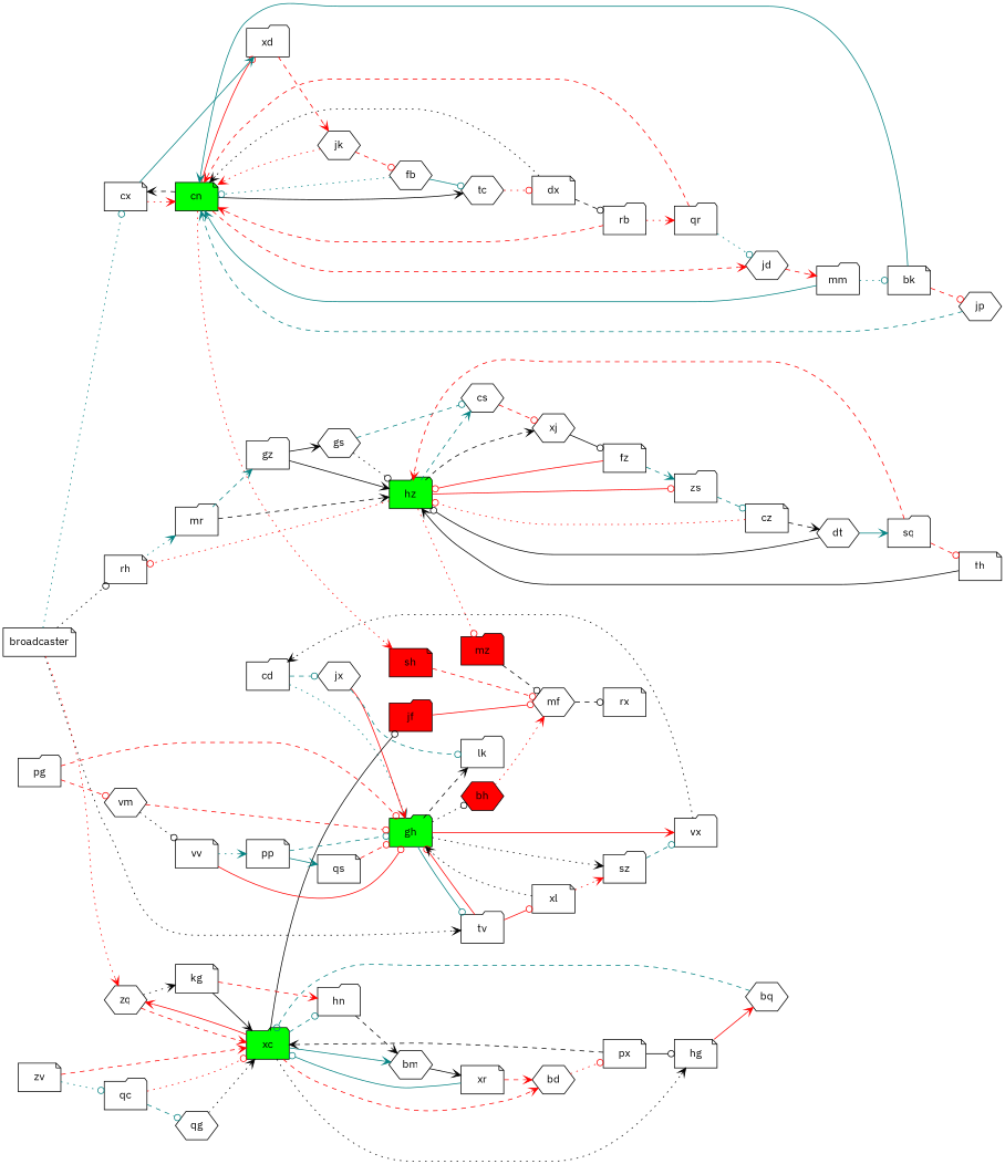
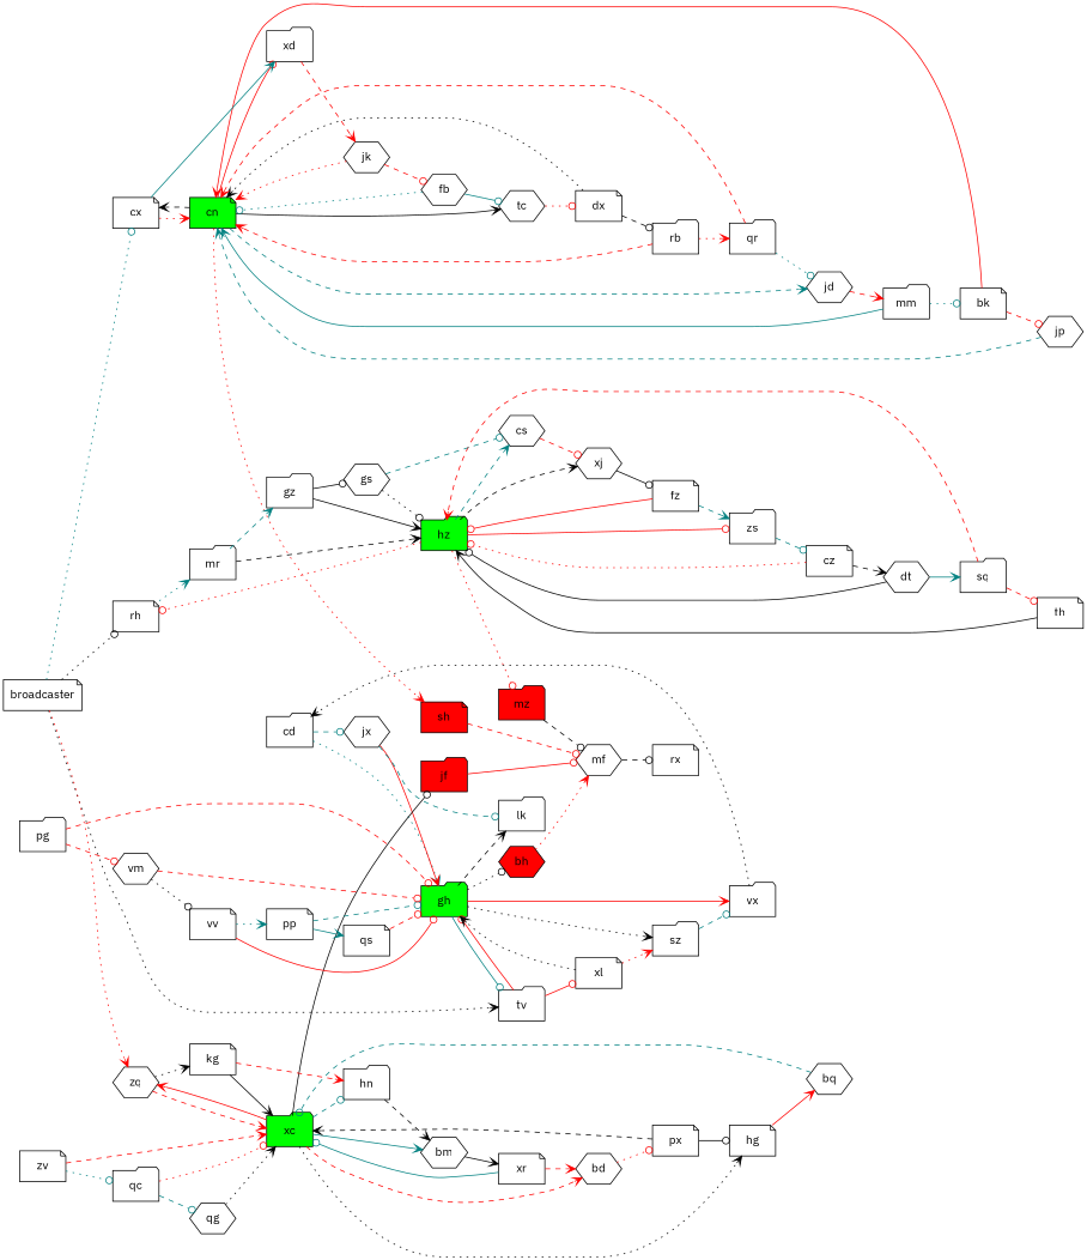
  digraph {
    fontname="IBM Plex Sans"
    rankdir=LR
    node [fontname="IBM Plex Sans" shape=folder]
    edge [arrowhead=vee color=red fontname="IBM Plex Sans" style=dashed]
    cd
    gh [fillcolor=green style=filled]
    jx [shape=hexagon]
    tv
    bh [fillcolor=red shape=hexagon style=filled]
    sz
    vx
    lk
    cn [fillcolor=green shape=note style=filled]
    bk [shape=note]
    jp [shape=hexagon]
    cx [shape=note]
    jd [shape=hexagon]
    xd
    sh [fillcolor=red shape=note style=filled]
    tc [shape=hexagon]
    xc [fillcolor=green style=filled]
    px [shape=note]
    hg [shape=note]
    bd [shape=hexagon]
    jf [fillcolor=red style=filled]
    hn
    zq [shape=hexagon]
    bm [shape=hexagon]
    bq [shape=hexagon]
    xl [shape=note]
    mf [shape=hexagon]
    kg [shape=note]
    xr [shape=note]
    rx [shape=note]
    dx [shape=note]
    rb
    qr
    vv [shape=note]
    pp [shape=note]
    qs [shape=note]
    broadcaster [shape=note]
    rh [shape=note]
    mr
    mm
    jk [shape=hexagon]
    zs
    cz [shape=note]
    hz [fillcolor=green style=filled]
    dt [shape=hexagon]
    cs [shape=hexagon]
    xj [shape=hexagon]
    fz [shape=note]
    fb [shape=hexagon]
    sq
    th [shape=note]
    mz [fillcolor=red style=filled]
    vm [shape=hexagon]
    zv [shape=note]
    qc
    gz
    gs [shape=hexagon]
    qg [shape=hexagon]
    pg
    cd -> gh [color=teal style=dotted]
    cd -> jx [arrowhead=odot color=teal]
    gh -> tv [arrowhead=odot color=teal style=solid]
    gh -> bh [arrowhead=odot color=black style=dotted]
    gh -> sz [color=black style=dotted]
    gh -> vx [style=solid]
    gh -> lk [color=black]
    jx -> gh [style=solid]
    jx -> lk [arrowhead=odot color=teal]
    tv -> gh [arrowhead=odot style=solid]
    tv -> xl [arrowhead=odot style=solid]
    bh -> mf [style=dotted]
    sz -> vx [arrowhead=odot color=teal]
    vx -> cd [color=black style=dotted]
    cn -> cx [color=black]
-   cn -> jd
+   cn -> jd [color=teal]
    cn -> xd [arrowhead=odot style=solid]
    cn -> sh [style=dotted]
    cn -> tc [color=black style=solid]
-   bk -> cn [color=teal style=solid]
+   bk -> cn [style=solid]
    bk -> jp [arrowhead=odot]
    jp -> cn [color=teal]
    cx -> cn [style=dotted]
    cx -> xd [color=teal style=solid]
    jd -> mm
    xd -> jk
    sh -> mf [arrowhead=odot]
    tc -> dx [arrowhead=odot style=dotted]
    xc -> hg [color=black style=dotted]
    xc -> bd
    xc -> jf [arrowhead=odot color=black style=solid]
    xc -> hn [arrowhead=odot color=teal]
    xc -> zq [style=solid]
    xc -> bm [color=teal style=solid]
    px -> xc [color=black]
    px -> hg [arrowhead=odot color=black style=solid]
    hg -> bq [style=solid]
    bd -> px [arrowhead=odot style=dotted]
    jf -> mf [arrowhead=odot style=solid]
    hn -> bm [color=black]
    zq -> xc
    zq -> kg [color=black style=dotted]
    bm -> xr [color=black style=solid]
    bq -> xc [arrowhead=odot color=teal]
    xl -> gh [color=black style=dotted]
    xl -> sz [style=dotted]
    mf -> rx [arrowhead=odot color=black]
    kg -> xc [color=black style=solid]
    kg -> hn
    xr -> xc [arrowhead=odot color=teal style=solid]
    xr -> bd
    dx -> cn [color=black style=dotted]
    dx -> rb [arrowhead=odot color=black]
    rb -> cn
    rb -> qr [style=dotted]
    qr -> cn
    qr -> jd [arrowhead=odot color=teal style=dotted]
    vv -> gh [arrowhead=odot style=solid]
    vv -> pp [color=teal style=dotted]
    pp -> gh [arrowhead=odot color=teal]
    pp -> qs [color=teal style=solid]
    qs -> gh [arrowhead=odot]
    broadcaster -> tv [color=black style=dotted]
    broadcaster -> cx [arrowhead=odot color=teal style=dotted]
    broadcaster -> zq [style=dotted]
    broadcaster -> rh [arrowhead=odot color=black style=dotted]
    rh -> mr [color=teal style=dotted]
    mr -> hz [color=black]
    mr -> gz [color=teal]
    mm -> cn [color=teal style=solid]
    mm -> bk [arrowhead=odot color=teal style=dotted]
    jk -> cn [style=dotted]
    jk -> fb [arrowhead=odot]
    zs -> cz [arrowhead=odot color=teal]
    cz -> hz [arrowhead=odot style=dotted]
    cz -> dt [color=black]
    hz -> rh [arrowhead=odot style=dotted]
    hz -> zs [arrowhead=odot style=solid]
    hz -> cs [color=teal]
    hz -> xj [color=black]
    hz -> mz [arrowhead=odot style=dotted]
    dt -> hz [arrowhead=odot color=black style=solid]
    dt -> sq [color=teal style=solid]
    cs -> xj [arrowhead=odot]
    xj -> fz [arrowhead=odot color=black style=solid]
    fz -> zs [color=teal]
    fz -> hz [arrowhead=odot style=solid]
    fb -> cn [arrowhead=odot color=teal style=dotted]
    fb -> tc [arrowhead=odot color=teal style=solid]
    sq -> hz
    sq -> th [arrowhead=odot]
    th -> hz [color=black style=solid]
    mz -> mf [arrowhead=odot color=black]
    vm -> gh [arrowhead=odot]
    vm -> vv [arrowhead=odot color=black style=dotted]
    zv -> xc
    zv -> qc [arrowhead=odot color=teal style=dotted]
    qc -> xc [arrowhead=odot style=dotted]
    qc -> qg [arrowhead=odot color=teal]
    gz -> hz [color=black style=solid]
-   gz -> gs [color=black style=solid]
+   gz -> gs [arrowhead=odot color=black style=solid]
    gs -> hz [arrowhead=odot color=black style=dotted]
    gs -> cs [arrowhead=odot color=teal]
    qg -> xc [color=black style=dotted]
    pg -> gh [arrowhead=odot]
    pg -> vm [arrowhead=odot]
  }
